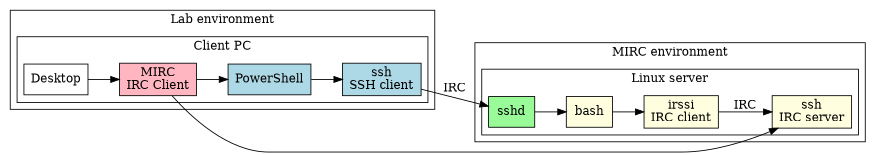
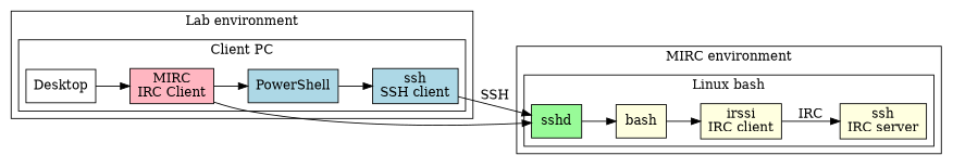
  digraph {
    rankdir=LR
    node [shape=rectangle fillcolor=lightyellow style=filled]
    n1 [label=Desktop fillcolor="" style=""]
    n2 [fillcolor=lightblue label=PowerShell]
    n3 [fillcolor=lightpink label="MIRC\nIRC Client"]
    n4 [fillcolor=lightblue label="ssh\nSSH client"]
    n5 [fillcolor=palegreen label=sshd]
    n6 [label=bash]
    n7 [label="irssi\nIRC client"]
    n8 [label="ssh\nIRC server"]
    subgraph cluster_1 {
      label="Lab environment"
      subgraph cluster_2 {
        label="Client PC"
        n1
        n2
        n3
        n4
      }
    }
    subgraph cluster_3 {
      label="MIRC environment"
      subgraph cluster_4 {
-       label="Linux server"
+       label="Linux bash"
        n5
        n6
        n7
        n8
      }
    }
    n1 -> n3
    n2 -> n4
    n3 -> n2
-   n3 -> n8
-   n4 -> n5 [label=IRC]
+   n3 -> n5
+   n4 -> n5 [label=SSH]
    n5 -> n6
    n6 -> n7
    n7 -> n8 [label=IRC]
  }
